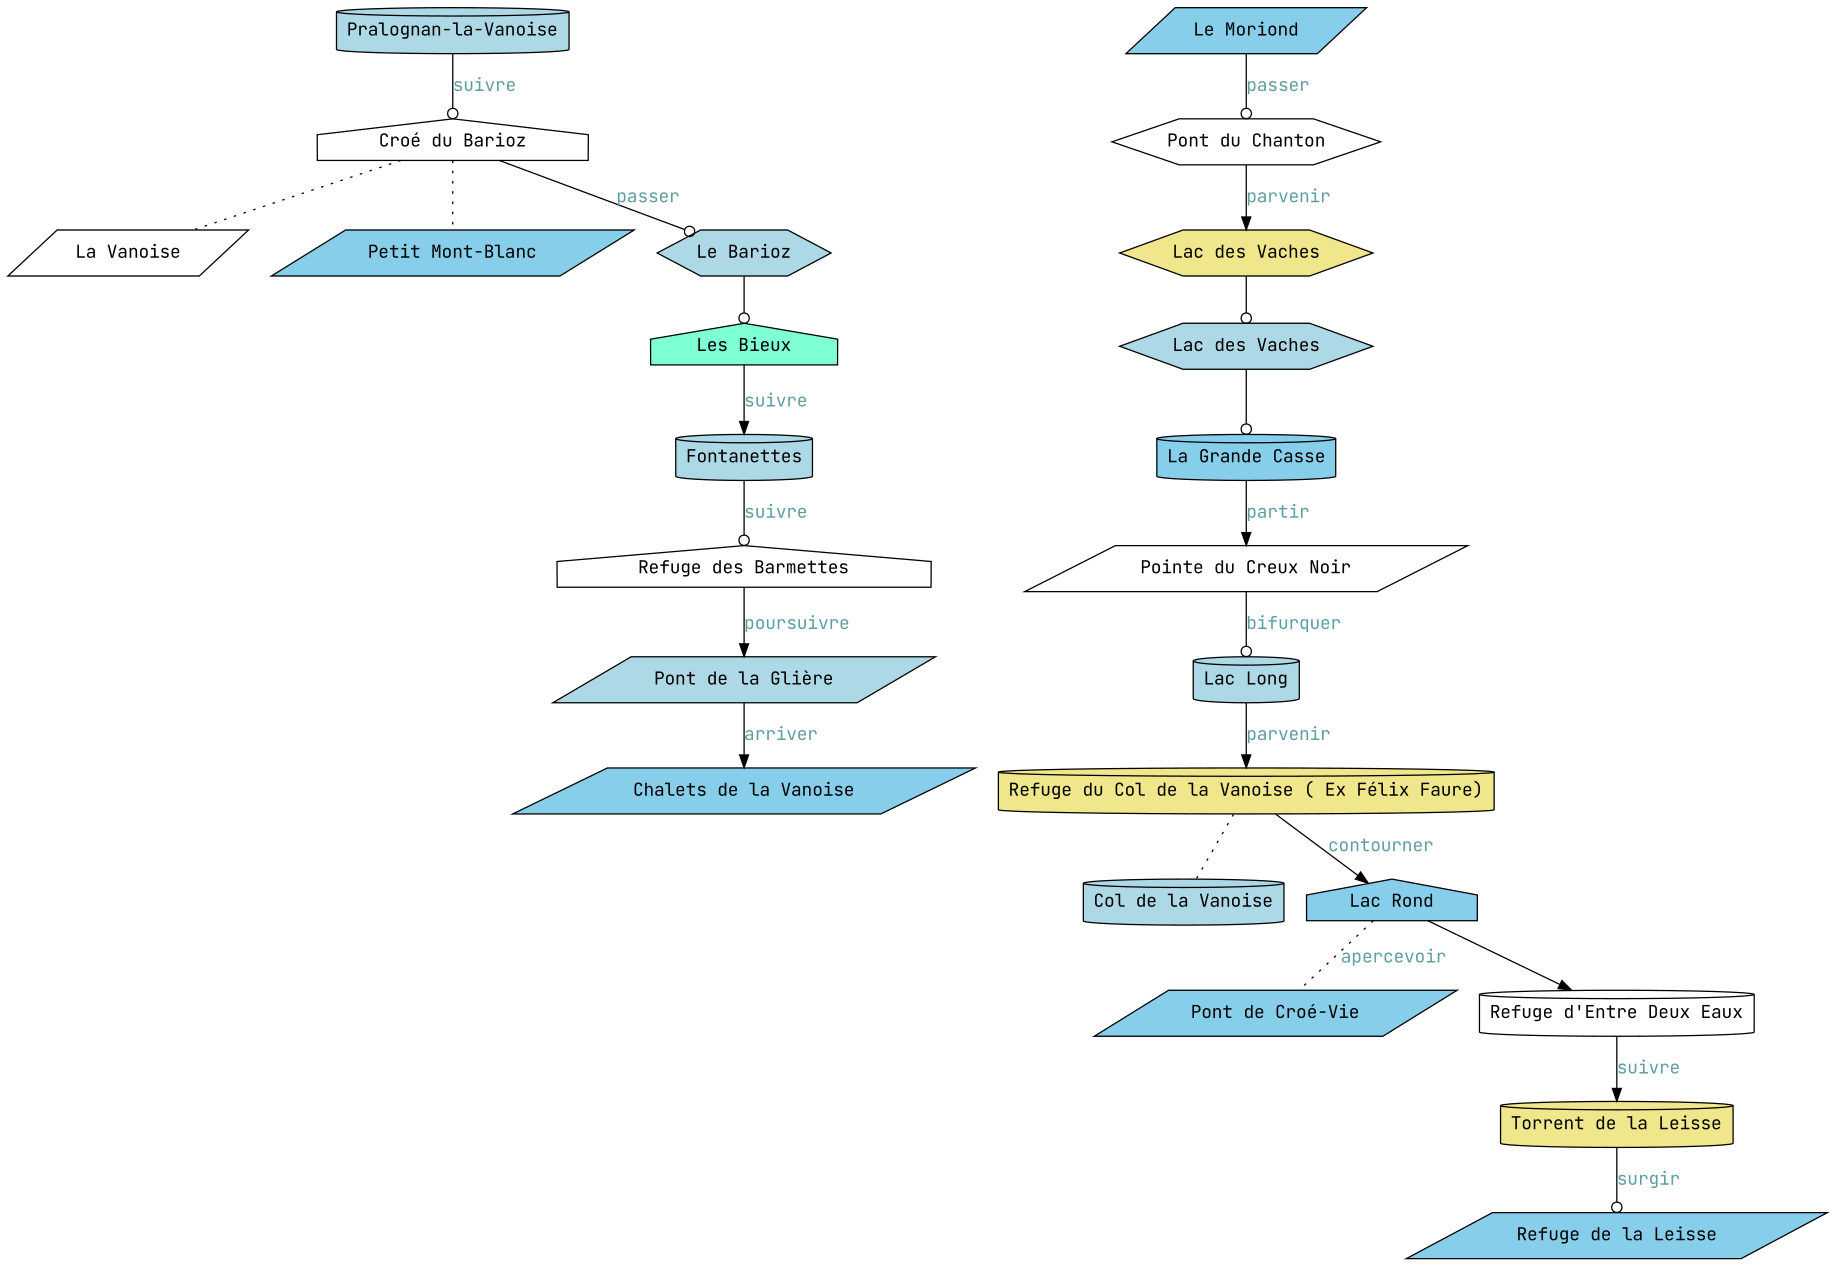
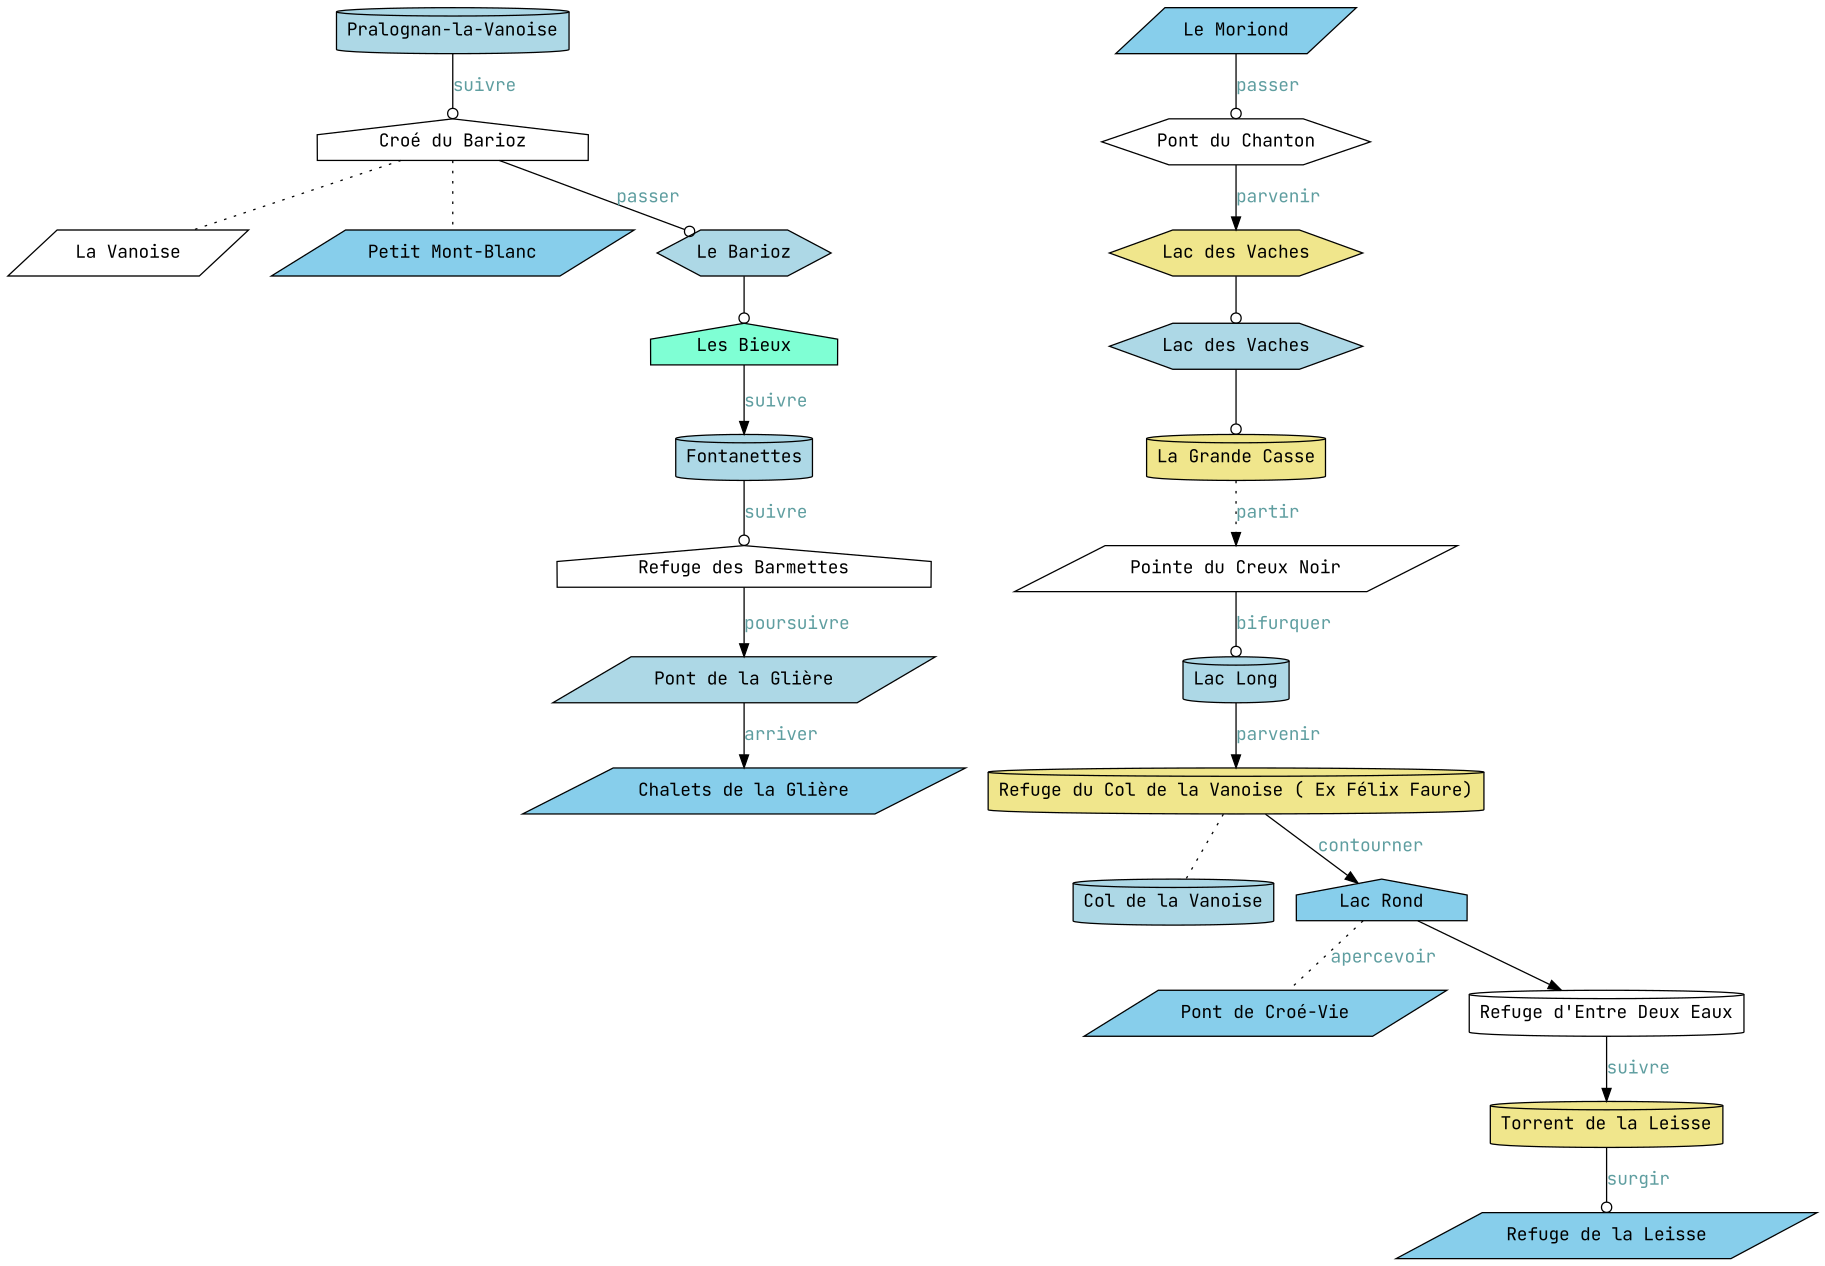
  digraph {
    fontname="JetBrains Mono"
    node [fillcolor=lightblue fontname="JetBrains Mono" shape=cylinder style=filled]
    edge [arrowhead=odot fontcolor=cadetblue fontname="JetBrains Mono"]
    n1 [label="Pralognan-la-Vanoise"]
    n2 [fillcolor=white label="Croé du Barioz" shape=house]
    n3 [fillcolor=white label="La Vanoise" shape=parallelogram]
    n4 [fillcolor=skyblue label="Petit Mont-Blanc" shape=parallelogram]
    n5 [label="Le Barioz" shape=hexagon]
    n6 [fillcolor=aquamarine label="Les Bieux" shape=house]
    n7 [label=Fontanettes]
    n8 [fillcolor=white label="Refuge des Barmettes" shape=house]
    n9 [label="Pont de la Glière" shape=parallelogram]
-   n10 [fillcolor=skyblue label="Chalets de la Vanoise" shape=parallelogram]
+   n10 [fillcolor=skyblue label="Chalets de la Glière" shape=parallelogram]
    n11 [fillcolor=skyblue label="Le Moriond" shape=parallelogram]
    n12 [fillcolor=white label="Pont du Chanton" shape=hexagon]
    n13 [fillcolor=khaki label="Lac des Vaches" shape=hexagon]
    n14 [label="Lac des Vaches" shape=hexagon]
-   n15 [fillcolor=skyblue label="La Grande Casse"]
+   n15 [fillcolor=khaki label="La Grande Casse"]
    n16 [fillcolor=white label="Pointe du Creux Noir" shape=parallelogram]
    n17 [label="Lac Long"]
    n18 [fillcolor=khaki label="Refuge du Col de la Vanoise ( Ex Félix Faure)"]
    n19 [label="Col de la Vanoise"]
    n20 [fillcolor=skyblue label="Lac Rond" shape=house]
    n21 [fillcolor=skyblue label="Pont de Croé-Vie" shape=parallelogram]
    n22 [fillcolor=white label="Refuge d'Entre Deux Eaux"]
    n23 [fillcolor=khaki label="Torrent de la Leisse"]
    n24 [fillcolor=skyblue label="Refuge de la Leisse" shape=parallelogram]
    n1 -> n2 [label=suivre]
    n2 -> n3 [dir=none style=dotted arrowhead="" fontcolor=""]
    n2 -> n4 [dir=none style=dotted arrowhead="" fontcolor=""]
    n2 -> n5 [label=passer]
    n5 -> n6 [fontcolor=""]
    n6 -> n7 [arrowhead=normal label=suivre]
    n7 -> n8 [label=suivre]
    n8 -> n9 [arrowhead=normal label=poursuivre]
    n9 -> n10 [arrowhead=normal label=arriver]
    n11 -> n12 [label=passer]
    n12 -> n13 [arrowhead=normal label=parvenir]
    n13 -> n14 [fontcolor=""]
    n14 -> n15 [fontcolor=""]
-   n15 -> n16 [arrowhead=normal label=partir]
+   n15 -> n16 [arrowhead=normal label=partir style=dotted]
    n16 -> n17 [label=bifurquer]
    n17 -> n18 [arrowhead=normal label=parvenir]
    n18 -> n19 [dir=none style=dotted arrowhead="" fontcolor=""]
    n18 -> n20 [arrowhead=normal label=contourner]
    n20 -> n21 [dir=none label=apercevoir style=dotted arrowhead=""]
    n20 -> n22 [arrowhead=normal fontcolor=""]
    n22 -> n23 [arrowhead=normal label=suivre]
    n23 -> n24 [label=surgir]
  }
